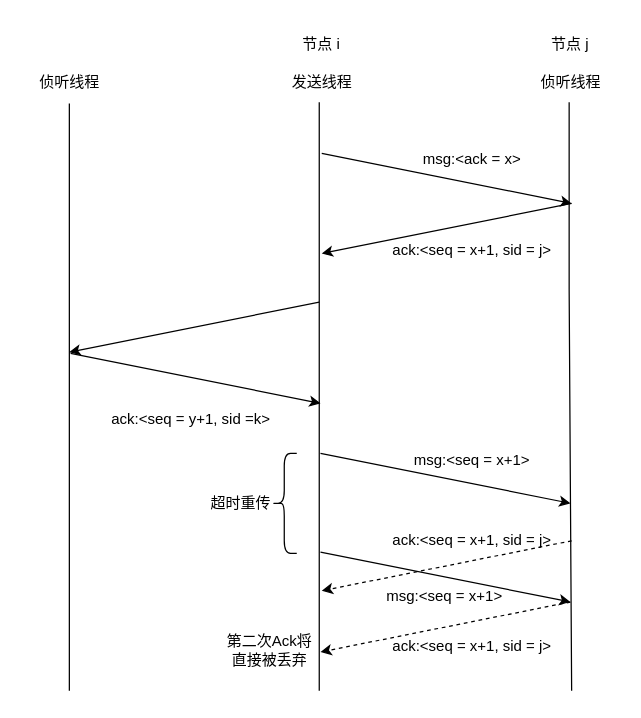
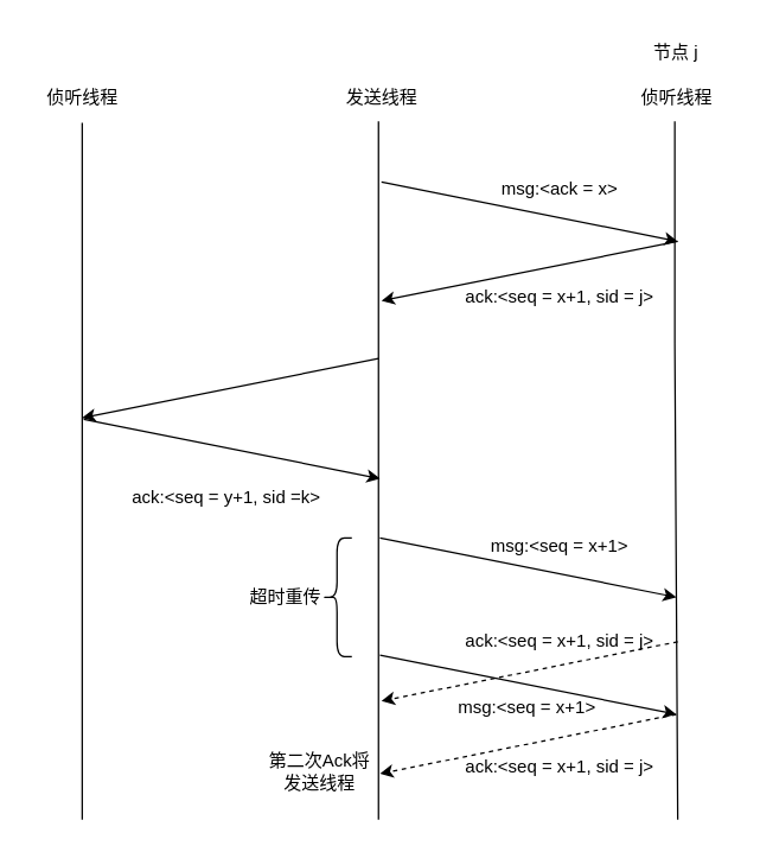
  <mxCell id="0" />
  <mxCell id="1" parent="0" />
  <mxCell id="2" value="" style="endArrow=none;html=1;rounded=0;" parent="1" edge="1"><mxGeometry width="50" height="50" relative="1" as="geometry"><mxPoint x="255" y="552" as="sourcePoint" /><mxPoint x="255" y="81" as="targetPoint" /></mxGeometry></mxCell>
  <mxCell id="3" value="发送线程" style="text;html=1;align=center;verticalAlign=middle;resizable=0;points=[];autosize=1;strokeColor=none;fillColor=none;" parent="1" vertex="1"><mxGeometry x="222" y="50" width="70" height="30" as="geometry" /></mxCell>
  <mxCell id="4" value="" style="endArrow=none;html=1;rounded=0;" parent="1" edge="1"><mxGeometry width="50" height="50" relative="1" as="geometry"><mxPoint x="457" y="552" as="sourcePoint" /><mxPoint x="455" y="81" as="targetPoint" /><Array as="points"><mxPoint x="455" y="231" /></Array></mxGeometry></mxCell>
  <mxCell id="5" value="侦听线程" style="text;html=1;align=center;verticalAlign=middle;resizable=0;points=[];autosize=1;strokeColor=none;fillColor=none;" parent="1" vertex="1"><mxGeometry x="421" y="50" width="70" height="30" as="geometry" /></mxCell>
  <mxCell id="6" value="" style="endArrow=classic;html=1;rounded=0;" parent="1" edge="1"><mxGeometry width="50" height="50" relative="1" as="geometry"><mxPoint x="257" y="122" as="sourcePoint" /><mxPoint x="457" y="162" as="targetPoint" /></mxGeometry></mxCell>
  <mxCell id="7" value="msg:&amp;lt;ack = x&amp;gt;" style="text;html=1;align=center;verticalAlign=middle;resizable=0;points=[];autosize=1;strokeColor=none;fillColor=none;" parent="1" vertex="1"><mxGeometry x="327" y="112" width="100" height="30" as="geometry" /></mxCell>
  <mxCell id="8" value="" style="endArrow=classic;html=1;rounded=0;" parent="1" edge="1"><mxGeometry width="50" height="50" relative="1" as="geometry"><mxPoint x="457" y="162" as="sourcePoint" /><mxPoint x="257" y="202" as="targetPoint" /></mxGeometry></mxCell>
  <mxCell id="9" value="ack:&amp;lt;seq = x+1, sid = j&amp;gt;" style="text;html=1;align=center;verticalAlign=middle;resizable=0;points=[];autosize=1;strokeColor=none;fillColor=none;" parent="1" vertex="1"><mxGeometry x="302" y="185" width="150" height="30" as="geometry" /></mxCell>
- <mxCell id="10" value="节点 i" style="text;html=1;align=center;verticalAlign=middle;whiteSpace=wrap;rounded=0;" parent="1" vertex="1"><mxGeometry x="227" y="20" width="60" height="30" as="geometry" /></mxCell>
  <mxCell id="11" value="节点 j" style="text;html=1;align=center;verticalAlign=middle;whiteSpace=wrap;rounded=0;" parent="1" vertex="1"><mxGeometry x="426" y="20" width="60" height="30" as="geometry" /></mxCell>
  <mxCell id="12" value="" style="endArrow=none;html=1;rounded=0;" parent="1" edge="1"><mxGeometry width="50" height="50" relative="1" as="geometry"><mxPoint x="55" y="552" as="sourcePoint" /><mxPoint x="55" y="82" as="targetPoint" /></mxGeometry></mxCell>
  <mxCell id="13" value="侦听线程" style="text;html=1;align=center;verticalAlign=middle;resizable=0;points=[];autosize=1;strokeColor=none;fillColor=none;" parent="1" vertex="1"><mxGeometry x="20" y="50" width="70" height="30" as="geometry" /></mxCell>
  <mxCell id="14" value="" style="endArrow=classic;html=1;rounded=0;" parent="1" edge="1"><mxGeometry width="50" height="50" relative="1" as="geometry"><mxPoint x="255" y="241" as="sourcePoint" /><mxPoint x="55" y="281" as="targetPoint" /></mxGeometry></mxCell>
  <mxCell id="15" value="" style="endArrow=classic;html=1;rounded=0;" parent="1" edge="1"><mxGeometry width="50" height="50" relative="1" as="geometry"><mxPoint x="56" y="282" as="sourcePoint" /><mxPoint x="256" y="322" as="targetPoint" /></mxGeometry></mxCell>
  <mxCell id="16" value="ack:&amp;lt;seq = y+1, sid =k&amp;gt;" style="text;html=1;align=center;verticalAlign=middle;resizable=0;points=[];autosize=1;strokeColor=none;fillColor=none;" parent="1" vertex="1"><mxGeometry x="77" y="320" width="150" height="30" as="geometry" /></mxCell>
  <mxCell id="17" value="" style="endArrow=classic;html=1;rounded=0;" parent="1" edge="1"><mxGeometry width="50" height="50" relative="1" as="geometry"><mxPoint x="256" y="362" as="sourcePoint" /><mxPoint x="456" y="402" as="targetPoint" /></mxGeometry></mxCell>
  <mxCell id="18" value="msg:&amp;lt;seq = x+1&amp;gt;" style="text;html=1;align=center;verticalAlign=middle;resizable=0;points=[];autosize=1;strokeColor=none;fillColor=none;" parent="1" vertex="1"><mxGeometry x="317" y="353" width="120" height="30" as="geometry" /></mxCell>
  <mxCell id="19" value="" style="endArrow=classic;html=1;rounded=0;" parent="1" edge="1"><mxGeometry width="50" height="50" relative="1" as="geometry"><mxPoint x="256" y="441" as="sourcePoint" /><mxPoint x="456" y="481" as="targetPoint" /></mxGeometry></mxCell>
  <mxCell id="20" value="" style="endArrow=classic;html=1;rounded=0;dashed=1;" parent="1" edge="1"><mxGeometry width="50" height="50" relative="1" as="geometry"><mxPoint x="457" y="432" as="sourcePoint" /><mxPoint x="257" y="472" as="targetPoint" /></mxGeometry></mxCell>
  <mxCell id="21" value="" style="shape=curlyBracket;whiteSpace=wrap;html=1;rounded=1;labelPosition=left;verticalLabelPosition=middle;align=right;verticalAlign=middle;" parent="1" vertex="1"><mxGeometry x="217" y="362" width="20" height="80" as="geometry" /></mxCell>
  <mxCell id="22" value="超时重传" style="text;html=1;align=center;verticalAlign=middle;resizable=0;points=[];autosize=1;strokeColor=none;fillColor=none;" parent="1" vertex="1"><mxGeometry x="157" y="387" width="70" height="30" as="geometry" /></mxCell>
  <mxCell id="23" value="ack:&amp;lt;seq = x+1, sid = j&amp;gt;" style="text;html=1;align=center;verticalAlign=middle;resizable=0;points=[];autosize=1;strokeColor=none;fillColor=none;" parent="1" vertex="1"><mxGeometry x="302" y="417" width="150" height="30" as="geometry" /></mxCell>
  <mxCell id="24" value="" style="endArrow=classic;html=1;rounded=0;dashed=1;" parent="1" edge="1"><mxGeometry width="50" height="50" relative="1" as="geometry"><mxPoint x="456" y="481" as="sourcePoint" /><mxPoint x="256" y="521" as="targetPoint" /></mxGeometry></mxCell>
  <mxCell id="25" value="ack:&amp;lt;seq = x+1, sid = j&amp;gt;" style="text;html=1;align=center;verticalAlign=middle;resizable=0;points=[];autosize=1;strokeColor=none;fillColor=none;" parent="1" vertex="1"><mxGeometry x="302" y="502" width="150" height="30" as="geometry" /></mxCell>
  <mxCell id="26" value="msg:&amp;lt;seq = x+1&amp;gt;" style="text;html=1;align=center;verticalAlign=middle;resizable=0;points=[];autosize=1;strokeColor=none;fillColor=none;" parent="1" vertex="1"><mxGeometry x="295" y="462" width="120" height="30" as="geometry" /></mxCell>
- <mxCell id="27" value="第二次Ack将&lt;div&gt;直接被丢弃&lt;/div&gt;" style="text;html=1;align=center;verticalAlign=middle;resizable=0;points=[];autosize=1;strokeColor=none;fillColor=none;" parent="1" vertex="1"><mxGeometry x="170" y="500" width="90" height="40" as="geometry" /></mxCell>
+ <mxCell id="27" value="第二次Ack将&lt;div&gt;发送线程&lt;/div&gt;" style="text;html=1;align=center;verticalAlign=middle;resizable=0;points=[];autosize=1;strokeColor=none;fillColor=none;" parent="1" vertex="1"><mxGeometry x="170" y="500" width="90" height="40" as="geometry" /></mxCell>
